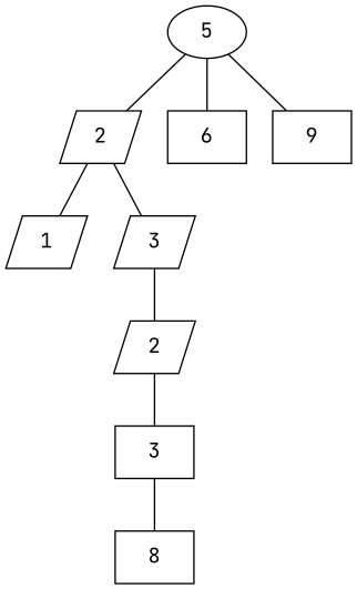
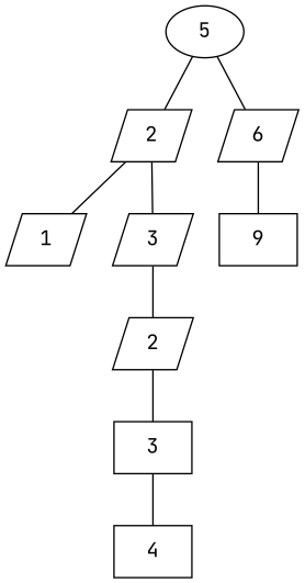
  graph {
    fontname="JetBrains Mono"
    node [fontname="JetBrains Mono" shape=parallelogram]
    edge [fontname="JetBrains Mono"]
    n1 [label=5 shape=ellipse]
    n2 [label=2]
-   n3 [label=6 shape=box]
+   n3 [label=6]
    n4 [label=1]
    n5 [label=3]
    n6 [label=9 shape=box]
    n7 [label=2]
    n8 [label=3 shape=box]
-   n9 [label=8 shape=box]
+   n9 [label=4 shape=box]
    n1 -- n2
    n1 -- n3
    n2 -- n4
    n2 -- n5
-   n1 -- n6
+   n3 -- n6
    n5 -- n7
    n7 -- n8
    n8 -- n9
  }
